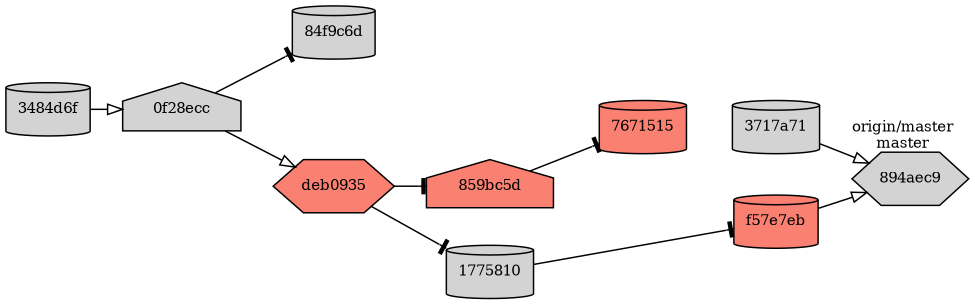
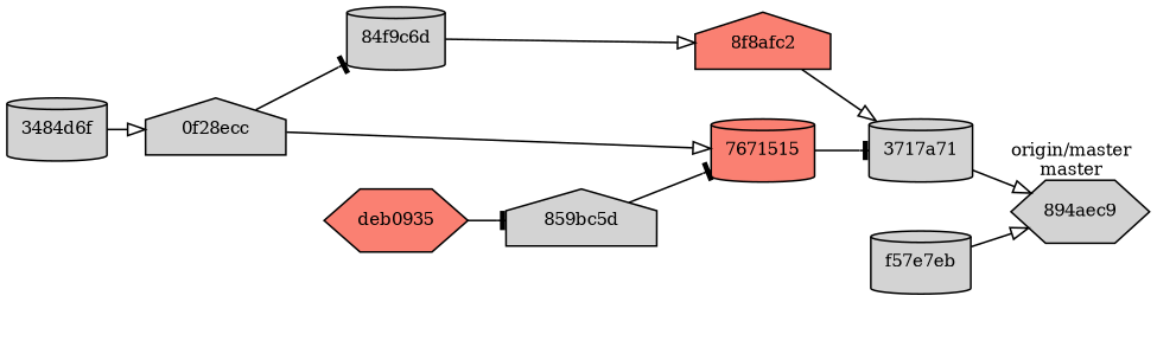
  digraph {
    nodesep=0.3
    rankdir=LR
    ranksep=0.3
    node [fillcolor=lightgrey fontsize=10 shape=cylinder style=filled]
    edge [arrowhead=onormal]
    n1 [label="3484d6f"]
    n2 [label="0f28ecc" shape=house]
    n3 [label="84f9c6d"]
    n4 [fillcolor=salmon label=deb0935 shape=hexagon]
-   n6 [fillcolor=salmon label="859bc5d" shape=house]
-   n7 [label=1775810]
+   n5 [fillcolor=salmon label="8f8afc2" shape=house]
+   n6 [label="859bc5d" shape=house]
    n8 [label="3717a71"]
    n9 [label="894aec9" shape=hexagon xlabel="origin/master\nmaster"]
    n10 [fillcolor=salmon label=7671515]
-   n11 [fillcolor=salmon label=f57e7eb]
+   n11 [label=f57e7eb]
    n1 -> n2
    n2 -> n3 [arrowhead=tee]
-   n2 -> n4
+   n2 -> n10
+   n3 -> n5
    n4 -> n6 [arrowhead=tee]
-   n4 -> n7 [arrowhead=tee]
+   n5 -> n8
    n6 -> n10 [arrowhead=tee]
-   n7 -> n11 [arrowhead=tee]
    n8 -> n9
+   n10 -> n8 [arrowhead=tee]
    n11 -> n9
  }
